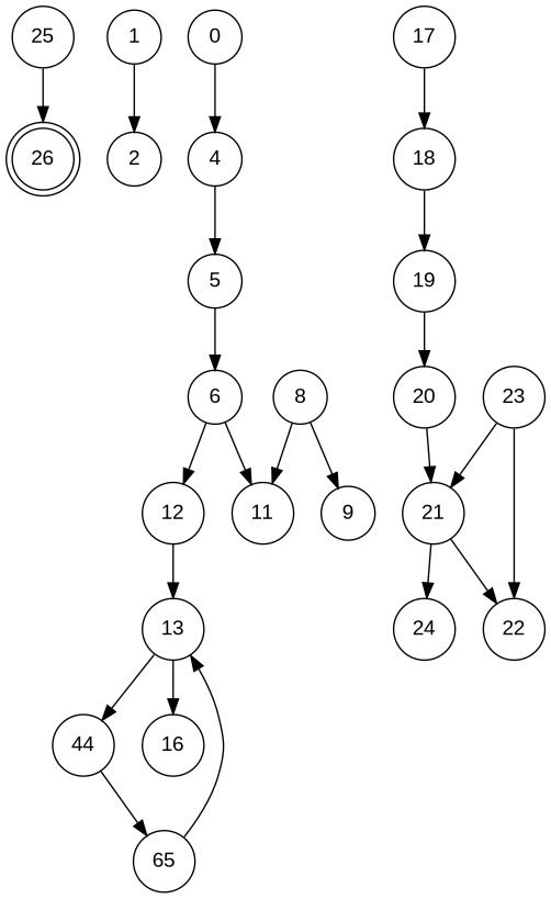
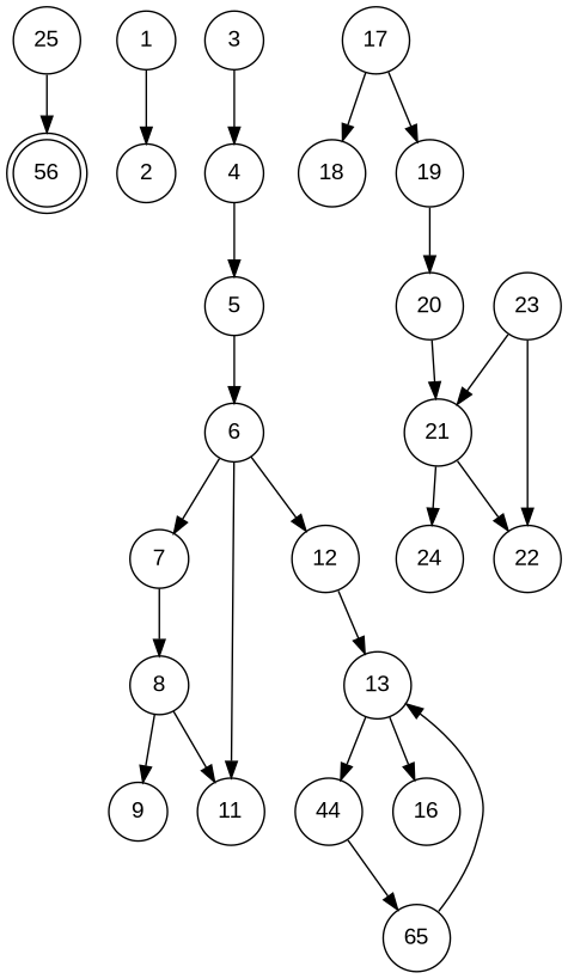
  digraph {
    fontname="Liberation Sans"
    node [fontname="Liberation Sans" shape=circle]
    edge [fontname="Liberation Sans"]
-   26 [shape=doublecircle]
+   26 [shape=doublecircle label=56]
    1
    2
-   3 [label=0]
+   3
    4
    5
    6
+   7
    12
    11
    8
    13
    9
    n14 [label=44]
    16
    n16 [label=65]
    17
    18
    19
    20
    21
    22
    24
    23
    25
    1 -> 2
    3 -> 4
    4 -> 5
    5 -> 6
+   6 -> 7
    6 -> 12
    6 -> 11
+   7 -> 8
    12 -> 13
    8 -> 11
    8 -> 9
    13 -> n14
    13 -> 16
    n14 -> n16
    n16 -> 13
    17 -> 18
-   18 -> 19
+   17 -> 19
    19 -> 20
    20 -> 21
    21 -> 22
    21 -> 24
    23 -> 21
    23 -> 22
    25 -> 26
  }
